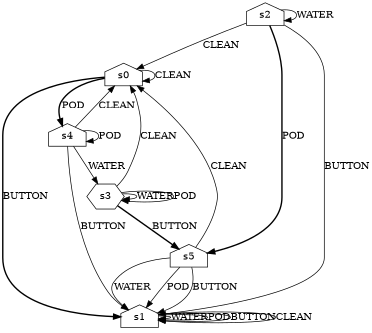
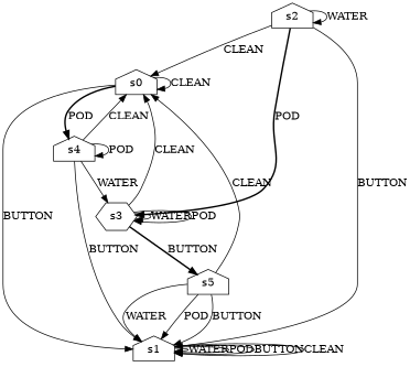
  digraph {
    node [shape=house]
    n1 [label=s0]
    n2 [label=s1]
    n3 [label=s4]
    n4 [label=s2]
    n5 [label=s3 shape=hexagon]
    n6 [label=s5]
    n1 -> n1 [label=CLEAN]
-   n1 -> n2 [label=BUTTON style=bold]
+   n1 -> n2 [label=BUTTON style=solid]
    n1 -> n3 [label=POD style=bold]
    n2 -> n2 [label=WATER]
    n2 -> n2 [label=POD]
    n2 -> n2 [label=BUTTON]
    n2 -> n2 [label=CLEAN]
    n3 -> n1 [label=CLEAN]
    n3 -> n2 [label=BUTTON]
    n3 -> n3 [label=POD]
    n3 -> n5 [label=WATER]
    n4 -> n1 [label=CLEAN]
    n4 -> n2 [label=BUTTON]
    n4 -> n4 [label=WATER]
-   n4 -> n6 [label=POD style=bold]
+   n4 -> n5 [label=POD style=bold]
    n5 -> n1 [label=CLEAN]
    n5 -> n5 [label=WATER]
    n5 -> n5 [label=POD]
    n5 -> n6 [label=BUTTON style=bold]
    n6 -> n1 [label=CLEAN]
    n6 -> n2 [label=WATER]
    n6 -> n2 [label=POD]
    n6 -> n2 [label=BUTTON]
  }
